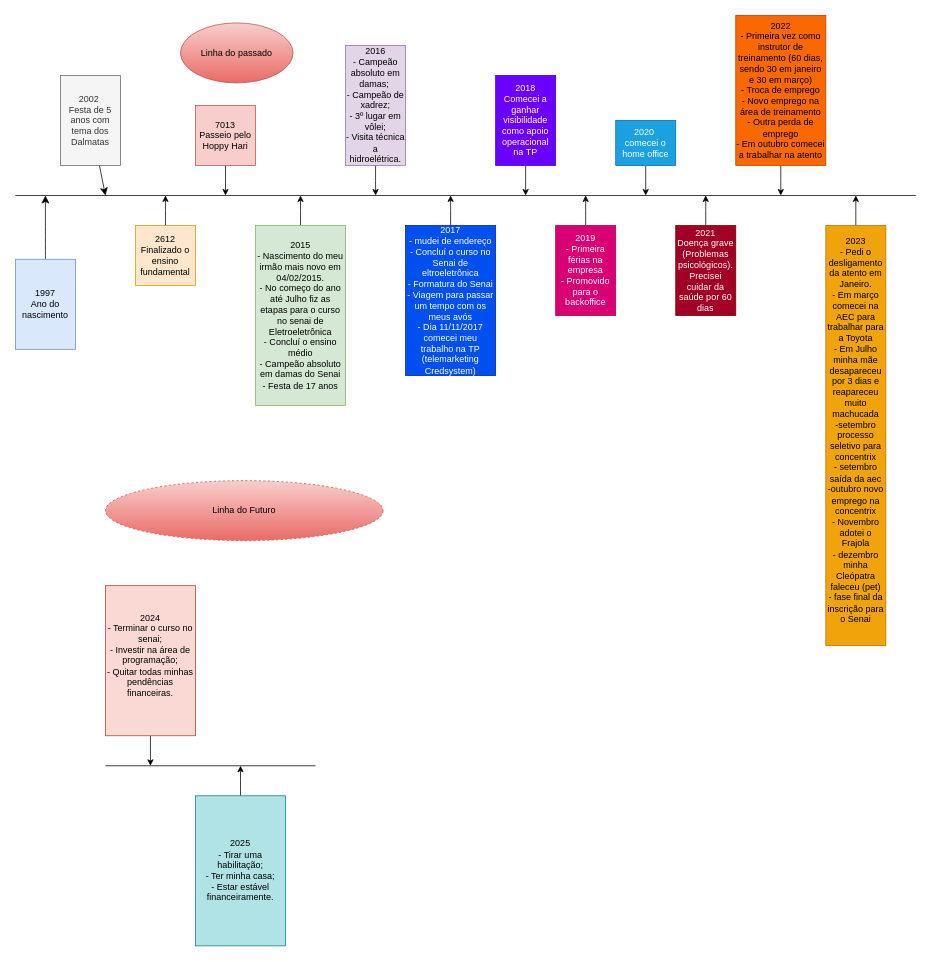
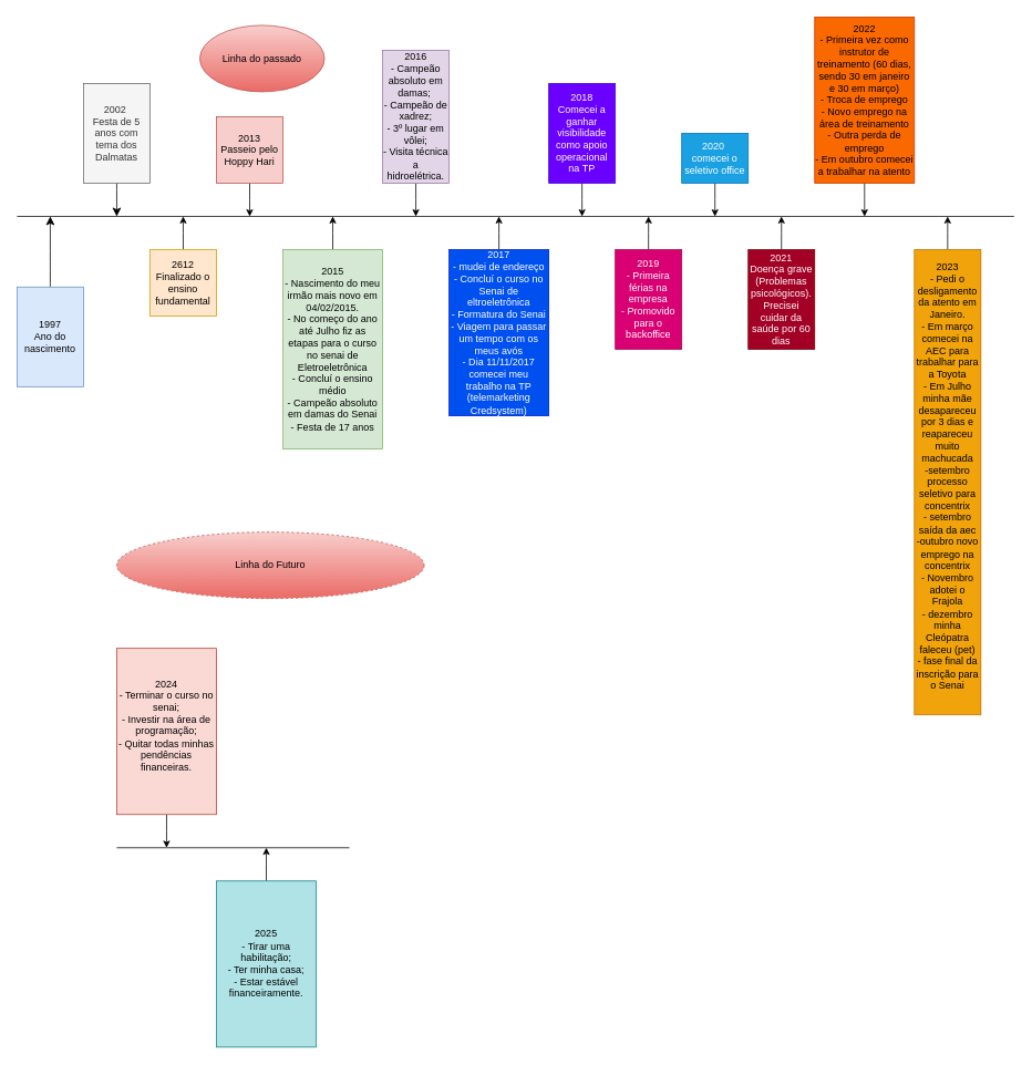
  <mxCell id="0" />
  <mxCell id="1" parent="0" />
  <mxCell id="2" value="" style="edgeStyle=none;curved=1;rounded=0;orthogonalLoop=1;jettySize=auto;html=1;fontSize=12;startSize=8;endSize=8;" parent="1" source="3" edge="1"><mxGeometry relative="1" as="geometry"><mxPoint x="60" y="260" as="targetPoint" /></mxGeometry></mxCell>
  <mxCell id="3" value="1997&lt;div&gt;Ano do nascimento&lt;/div&gt;" style="rounded=0;whiteSpace=wrap;html=1;fillColor=#dae8fc;strokeColor=#6c8ebf;" parent="1" vertex="1"><mxGeometry x="20" y="345" width="80" height="120" as="geometry" /></mxCell>
  <mxCell id="4" value="" style="endArrow=none;html=1;rounded=0;" parent="1" edge="1"><mxGeometry width="50" height="50" relative="1" as="geometry"><mxPoint y="260" as="sourcePoint" x="20" /><mxPoint x="1220" y="260" as="targetPoint" /></mxGeometry></mxCell>
  <mxCell id="5" value="" style="edgeStyle=none;curved=1;rounded=0;orthogonalLoop=1;jettySize=auto;html=1;fontSize=12;startSize=8;endSize=8;" parent="1" source="6" edge="1"><mxGeometry relative="1" as="geometry"><mxPoint x="140" y="260" as="targetPoint" /></mxGeometry></mxCell>
- <mxCell id="6" value="2002&amp;nbsp;&lt;div&gt;Festa de 5 anos com tema dos Dalmatas&lt;/div&gt;" style="rounded=0;whiteSpace=wrap;html=1;fillColor=#f5f5f5;strokeColor=#666666;fontColor=#333333;" parent="1" vertex="1"><mxGeometry x="80" y="100" width="80" height="120" as="geometry" /></mxCell>
+ <mxCell id="6" value="2002&amp;nbsp;&lt;div&gt;Festa de 5 anos com tema dos Dalmatas&lt;/div&gt;" style="rounded=0;whiteSpace=wrap;html=1;fillColor=#f5f5f5;strokeColor=#666666;fontColor=#333333;" parent="1" vertex="1"><mxGeometry x="100" y="100" width="80" height="120" as="geometry" /></mxCell>
  <mxCell id="7" style="edgeStyle=orthogonalEdgeStyle;rounded=0;orthogonalLoop=1;jettySize=auto;html=1;" edge="1" parent="1" source="8"><mxGeometry relative="1" as="geometry"><mxPoint x="220" y="260" as="targetPoint" /></mxGeometry></mxCell>
  <mxCell id="8" value="2612&lt;div&gt;Finalizado o ensino fundamental&lt;/div&gt;" style="rounded=0;whiteSpace=wrap;html=1;fillColor=#ffe6cc;strokeColor=#d79b00;" parent="1" vertex="1"><mxGeometry x="180" y="300" width="80" height="80" as="geometry" /></mxCell>
  <mxCell id="9" style="edgeStyle=orthogonalEdgeStyle;rounded=0;orthogonalLoop=1;jettySize=auto;html=1;exitX=0.5;exitY=1;exitDx=0;exitDy=0;" edge="1" parent="1" source="10"><mxGeometry relative="1" as="geometry"><mxPoint x="300" y="260" as="targetPoint" /></mxGeometry></mxCell>
- <mxCell id="10" value="7013&lt;div&gt;Passeio pelo Hoppy Hari&lt;/div&gt;" style="rounded=0;whiteSpace=wrap;html=1;fillColor=#f8cecc;strokeColor=#b85450;" parent="1" vertex="1"><mxGeometry x="260" y="140" width="80" height="80" as="geometry" /></mxCell>
+ <mxCell id="10" value="2013&lt;div&gt;Passeio pelo Hoppy Hari&lt;/div&gt;" style="rounded=0;whiteSpace=wrap;html=1;fillColor=#f8cecc;strokeColor=#b85450;" parent="1" vertex="1"><mxGeometry x="260" y="140" width="80" height="80" as="geometry" /></mxCell>
  <mxCell id="11" style="edgeStyle=orthogonalEdgeStyle;rounded=0;orthogonalLoop=1;jettySize=auto;html=1;exitX=0.5;exitY=1;exitDx=0;exitDy=0;" edge="1" parent="1" source="12"><mxGeometry relative="1" as="geometry"><mxPoint x="500" y="260" as="targetPoint" /></mxGeometry></mxCell>
  <mxCell id="12" value="&lt;div&gt;2016&lt;/div&gt;&lt;div&gt;- Campeão absoluto em damas;&amp;nbsp;&lt;/div&gt;&lt;div&gt;- Campeão de xadrez;&lt;/div&gt;&lt;div&gt;- 3º lugar em vôlei;&lt;/div&gt;&lt;div&gt;-&amp;nbsp;&lt;span style=&quot;background-color: initial;&quot;&gt;Visita técnica a hidroelétrica.&lt;/span&gt;&lt;/div&gt;" style="rounded=0;whiteSpace=wrap;html=1;fillColor=#e1d5e7;strokeColor=#9673a6;" parent="1" vertex="1"><mxGeometry x="460" y="60" width="80" height="160" as="geometry" /></mxCell>
  <mxCell id="13" style="edgeStyle=orthogonalEdgeStyle;rounded=0;orthogonalLoop=1;jettySize=auto;html=1;exitX=0.5;exitY=0;exitDx=0;exitDy=0;" edge="1" parent="1" source="14"><mxGeometry relative="1" as="geometry"><mxPoint x="600" y="260" as="targetPoint" /></mxGeometry></mxCell>
  <mxCell id="14" value="2017&lt;div&gt;- mudei de endereço&lt;/div&gt;&lt;div&gt;- Concluí o curso no Senai de eltroeletrônica&lt;br&gt;&lt;/div&gt;&lt;div&gt;- Formatura do Senai&lt;/div&gt;&lt;div&gt;-&amp;nbsp;&lt;span style=&quot;background-color: initial;&quot;&gt;Viagem para passar um tempo com os meus avós&lt;/span&gt;&lt;/div&gt;&lt;div&gt;&lt;span style=&quot;background-color: initial;&quot;&gt;-&amp;nbsp;&lt;/span&gt;&lt;span style=&quot;background-color: initial;&quot;&gt;Dia 11/11/2017 comecei meu trabalho na TP (telemarketing Credsystem)&lt;/span&gt;&lt;/div&gt;" style="rounded=0;whiteSpace=wrap;html=1;fillColor=#0050ef;fontColor=#ffffff;strokeColor=#001DBC;" parent="1" vertex="1"><mxGeometry x="540" y="300" width="120" height="200" as="geometry" /></mxCell>
  <mxCell id="15" style="edgeStyle=orthogonalEdgeStyle;rounded=0;orthogonalLoop=1;jettySize=auto;html=1;exitX=0.5;exitY=0;exitDx=0;exitDy=0;" edge="1" parent="1" source="16"><mxGeometry relative="1" as="geometry"><mxPoint x="400" y="260" as="targetPoint" /></mxGeometry></mxCell>
  <mxCell id="16" value="2015&lt;div&gt;- Nascimento do meu irmão mais novo em 04/02/2015.&lt;/div&gt;&lt;div&gt;-&amp;nbsp;&lt;span style=&quot;background-color: initial;&quot;&gt;No começo do ano até Julho fiz as etapas para o curso no senai de Eletroeletrônica&lt;/span&gt;&lt;/div&gt;&lt;div&gt;-&amp;nbsp;&lt;span style=&quot;background-color: initial;&quot;&gt;Concluí o ensino médio&lt;/span&gt;&lt;/div&gt;&lt;div&gt;&lt;span style=&quot;background-color: initial;&quot;&gt;-&amp;nbsp;&lt;/span&gt;&lt;span style=&quot;background-color: initial;&quot;&gt;Campeão absoluto em damas do Senai&lt;/span&gt;&lt;/div&gt;&lt;div&gt;&lt;span style=&quot;background-color: initial;&quot;&gt;- Festa de 17 anos&lt;/span&gt;&lt;/div&gt;" style="rounded=0;whiteSpace=wrap;html=1;fillColor=#d5e8d4;strokeColor=#82b366;" parent="1" vertex="1"><mxGeometry x="340" y="300" width="120" height="240" as="geometry" /></mxCell>
  <mxCell id="17" style="edgeStyle=orthogonalEdgeStyle;rounded=0;orthogonalLoop=1;jettySize=auto;html=1;exitX=0.5;exitY=1;exitDx=0;exitDy=0;" edge="1" parent="1" source="18"><mxGeometry relative="1" as="geometry"><mxPoint x="700" y="260" as="targetPoint" /></mxGeometry></mxCell>
  <mxCell id="18" value="2018&lt;div&gt;Comecei a ganhar visibilidade como apoio operacional na TP&lt;/div&gt;" style="rounded=0;whiteSpace=wrap;html=1;fillColor=#6a00ff;fontColor=#ffffff;strokeColor=#3700CC;" parent="1" vertex="1"><mxGeometry x="660" y="100" width="80" height="120" as="geometry" /></mxCell>
  <mxCell id="19" style="edgeStyle=orthogonalEdgeStyle;rounded=0;orthogonalLoop=1;jettySize=auto;html=1;exitX=0.5;exitY=0;exitDx=0;exitDy=0;" edge="1" parent="1" source="20"><mxGeometry relative="1" as="geometry"><mxPoint x="780" y="260" as="targetPoint" /></mxGeometry></mxCell>
  <mxCell id="20" value="2019&lt;div&gt;- Primeira férias na empresa&lt;/div&gt;&lt;div&gt;- Promovido para o backoffice&lt;/div&gt;" style="rounded=0;whiteSpace=wrap;html=1;fillColor=#d80073;fontColor=#ffffff;strokeColor=#A50040;" parent="1" vertex="1"><mxGeometry x="740" y="300" width="80" height="120" as="geometry" /></mxCell>
  <mxCell id="21" style="edgeStyle=orthogonalEdgeStyle;rounded=0;orthogonalLoop=1;jettySize=auto;html=1;exitX=0.5;exitY=1;exitDx=0;exitDy=0;" edge="1" parent="1" source="22"><mxGeometry relative="1" as="geometry"><mxPoint x="860" y="260" as="targetPoint" /></mxGeometry></mxCell>
- <mxCell id="22" value="2020&amp;nbsp;&lt;div&gt;comecei o home office&lt;/div&gt;" style="rounded=0;whiteSpace=wrap;html=1;fillColor=#1ba1e2;fontColor=#ffffff;strokeColor=#006EAF;" parent="1" vertex="1"><mxGeometry x="820" y="160" width="80" height="60" as="geometry" /></mxCell>
+ <mxCell id="22" value="2020&amp;nbsp;&lt;div&gt;comecei o seletivo office&lt;/div&gt;" style="rounded=0;whiteSpace=wrap;html=1;fillColor=#1ba1e2;fontColor=#ffffff;strokeColor=#006EAF;" parent="1" vertex="1"><mxGeometry x="820" y="160" width="80" height="60" as="geometry" /></mxCell>
  <mxCell id="23" style="edgeStyle=orthogonalEdgeStyle;rounded=0;orthogonalLoop=1;jettySize=auto;html=1;exitX=0.5;exitY=0;exitDx=0;exitDy=0;" edge="1" parent="1" source="24"><mxGeometry relative="1" as="geometry"><mxPoint x="940" y="260" as="targetPoint" /></mxGeometry></mxCell>
  <mxCell id="24" value="2021&lt;div&gt;Doença grave (Problemas psicológicos). Precisei cuidar da saúde por 60 dias&lt;/div&gt;" style="rounded=0;whiteSpace=wrap;html=1;fillColor=#a20025;fontColor=#ffffff;strokeColor=#6F0000;" parent="1" vertex="1"><mxGeometry x="900" y="300" width="80" height="120" as="geometry" /></mxCell>
  <mxCell id="25" style="edgeStyle=orthogonalEdgeStyle;rounded=0;orthogonalLoop=1;jettySize=auto;html=1;exitX=0.5;exitY=1;exitDx=0;exitDy=0;" edge="1" parent="1" source="26"><mxGeometry relative="1" as="geometry"><mxPoint x="1040" y="260" as="targetPoint" /></mxGeometry></mxCell>
  <mxCell id="26" value="2022&lt;div&gt;- Primeira vez como instrutor de treinamento (60 dias, sendo 30 em janeiro e 30 em março)&lt;br&gt;&lt;div&gt;- Troca de emprego&lt;/div&gt;&lt;div&gt;- Novo emprego na área de treinamento&lt;/div&gt;&lt;div&gt;-&amp;nbsp;&lt;span style=&quot;background-color: initial;&quot;&gt;Outra perda de emprego&lt;/span&gt;&lt;/div&gt;&lt;div&gt;&lt;span style=&quot;background-color: initial;&quot;&gt;- Em outubro comecei a trabalhar na atento&lt;/span&gt;&lt;/div&gt;&lt;/div&gt;" style="rounded=0;whiteSpace=wrap;html=1;fillColor=#fa6800;fontColor=#000000;strokeColor=#C73500;" parent="1" vertex="1"><mxGeometry x="980" width="120" height="200" as="geometry" y="20" /></mxCell>
  <mxCell id="27" value="" style="endArrow=classic;startArrow=classic;html=1;rounded=0;exitX=0.5;exitY=0;exitDx=0;exitDy=0;entryX=0.5;entryY=0;entryDx=0;entryDy=0;" parent="1" source="16" target="16" edge="1"><mxGeometry width="50" height="50" relative="1" as="geometry"><mxPoint x="319.74" y="295" as="sourcePoint" /><mxPoint x="410" y="240" as="targetPoint" /></mxGeometry></mxCell>
  <mxCell id="28" style="edgeStyle=orthogonalEdgeStyle;rounded=0;orthogonalLoop=1;jettySize=auto;html=1;exitX=0.5;exitY=0;exitDx=0;exitDy=0;" edge="1" parent="1" source="29"><mxGeometry relative="1" as="geometry"><mxPoint x="1140" y="260" as="targetPoint" /></mxGeometry></mxCell>
  <mxCell id="29" value="2023&lt;div&gt;- Pedi o desligamento da atento em Janeiro.&lt;/div&gt;&lt;div&gt;- Em março comecei na AEC para trabalhar para a Toyota&lt;/div&gt;&lt;div&gt;- Em Julho minha mãe desapareceu por 3 dias e reapareceu muito machucada&lt;/div&gt;&lt;div&gt;-setembro processo seletivo para concentrix&lt;/div&gt;&lt;div&gt;- setembro saída da aec&lt;/div&gt;&lt;div&gt;-outubro novo emprego na concentrix&lt;/div&gt;&lt;div&gt;- Novembro adotei o Frajola&lt;/div&gt;&lt;div&gt;- dezembro minha Cleópatra faleceu (pet)&lt;/div&gt;&lt;div&gt;- fase final da inscrição para o Senai&lt;/div&gt;&lt;div&gt;&lt;br&gt;&lt;/div&gt;" style="rounded=0;whiteSpace=wrap;html=1;fillColor=#f0a30a;fontColor=#000000;strokeColor=#BD7000;" parent="1" vertex="1"><mxGeometry x="1100" y="300" width="80" height="560" as="geometry" /></mxCell>
  <mxCell id="30" value="" style="endArrow=none;html=1;rounded=0;" edge="1" parent="1"><mxGeometry width="50" height="50" relative="1" as="geometry"><mxPoint x="140" y="1020" as="sourcePoint" /><mxPoint x="420" y="1020" as="targetPoint" /></mxGeometry></mxCell>
  <mxCell id="31" style="edgeStyle=orthogonalEdgeStyle;rounded=0;orthogonalLoop=1;jettySize=auto;html=1;exitX=0.5;exitY=1;exitDx=0;exitDy=0;" edge="1" parent="1" source="32"><mxGeometry relative="1" as="geometry"><mxPoint x="200" y="1020" as="targetPoint" /></mxGeometry></mxCell>
  <mxCell id="32" value="2024&lt;div&gt;- Terminar o curso no senai;&lt;/div&gt;&lt;div&gt;- Investir na área de programação;&lt;/div&gt;&lt;div&gt;- Quitar todas minhas pendências financeiras.&lt;/div&gt;&lt;div&gt;&lt;br&gt;&lt;/div&gt;" style="rounded=0;whiteSpace=wrap;html=1;fillColor=#fad9d5;strokeColor=#ae4132;" vertex="1" parent="1"><mxGeometry x="140" y="780" width="120" height="200" as="geometry" /></mxCell>
  <mxCell id="33" style="edgeStyle=orthogonalEdgeStyle;rounded=0;orthogonalLoop=1;jettySize=auto;html=1;exitX=0.5;exitY=0;exitDx=0;exitDy=0;" edge="1" parent="1" source="34"><mxGeometry relative="1" as="geometry"><mxPoint x="320" y="1020" as="targetPoint" /></mxGeometry></mxCell>
  <mxCell id="34" value="&lt;div&gt;2025&lt;/div&gt;&lt;div&gt;- Tirar uma habilitação;&lt;/div&gt;&lt;div&gt;- Ter minha casa;&lt;/div&gt;&lt;div&gt;- Estar estável financeiramente.&lt;/div&gt;" style="rounded=0;whiteSpace=wrap;html=1;fillColor=#b0e3e6;strokeColor=#0e8088;" vertex="1" parent="1"><mxGeometry x="260" y="1060" width="120" height="200" as="geometry" /></mxCell>
  <mxCell id="35" value="Linha do Futuro" style="ellipse;whiteSpace=wrap;html=1;fillColor=#f8cecc;gradientColor=#ea6b66;strokeColor=#b85450;dashed=1;" vertex="1" parent="1"><mxGeometry x="140" y="640" width="370" height="80" as="geometry" /></mxCell>
  <mxCell id="36" value="Linha do passado" style="ellipse;whiteSpace=wrap;html=1;fillColor=#f8cecc;gradientColor=#ea6b66;strokeColor=#b85450;" vertex="1" parent="1"><mxGeometry x="240" y="30" width="150" height="80" as="geometry" /></mxCell>
